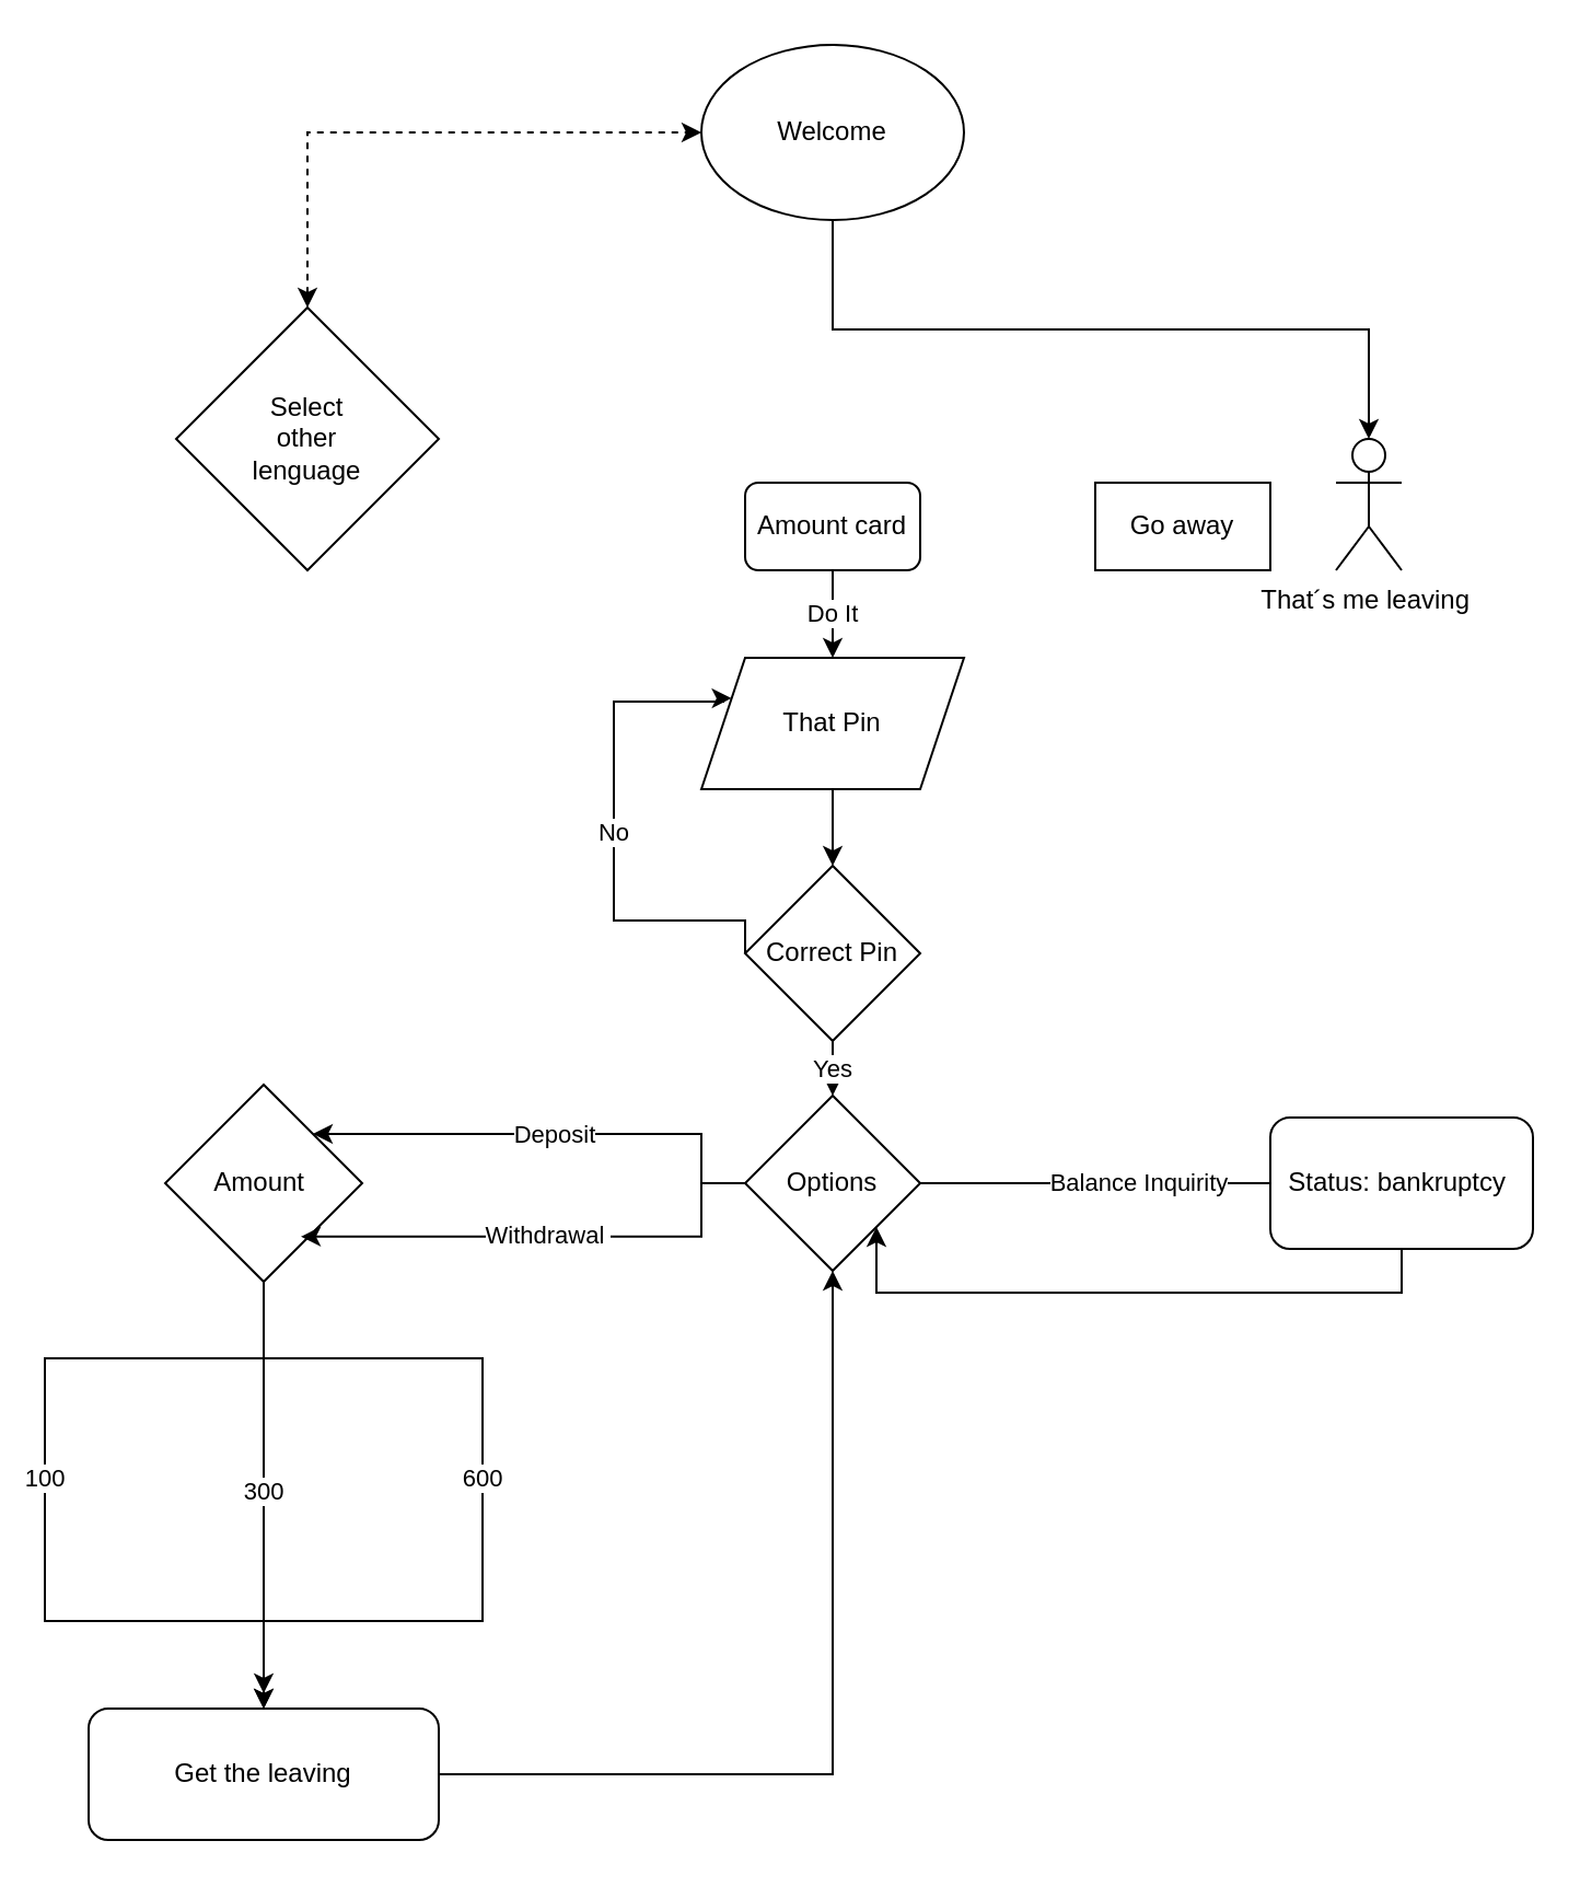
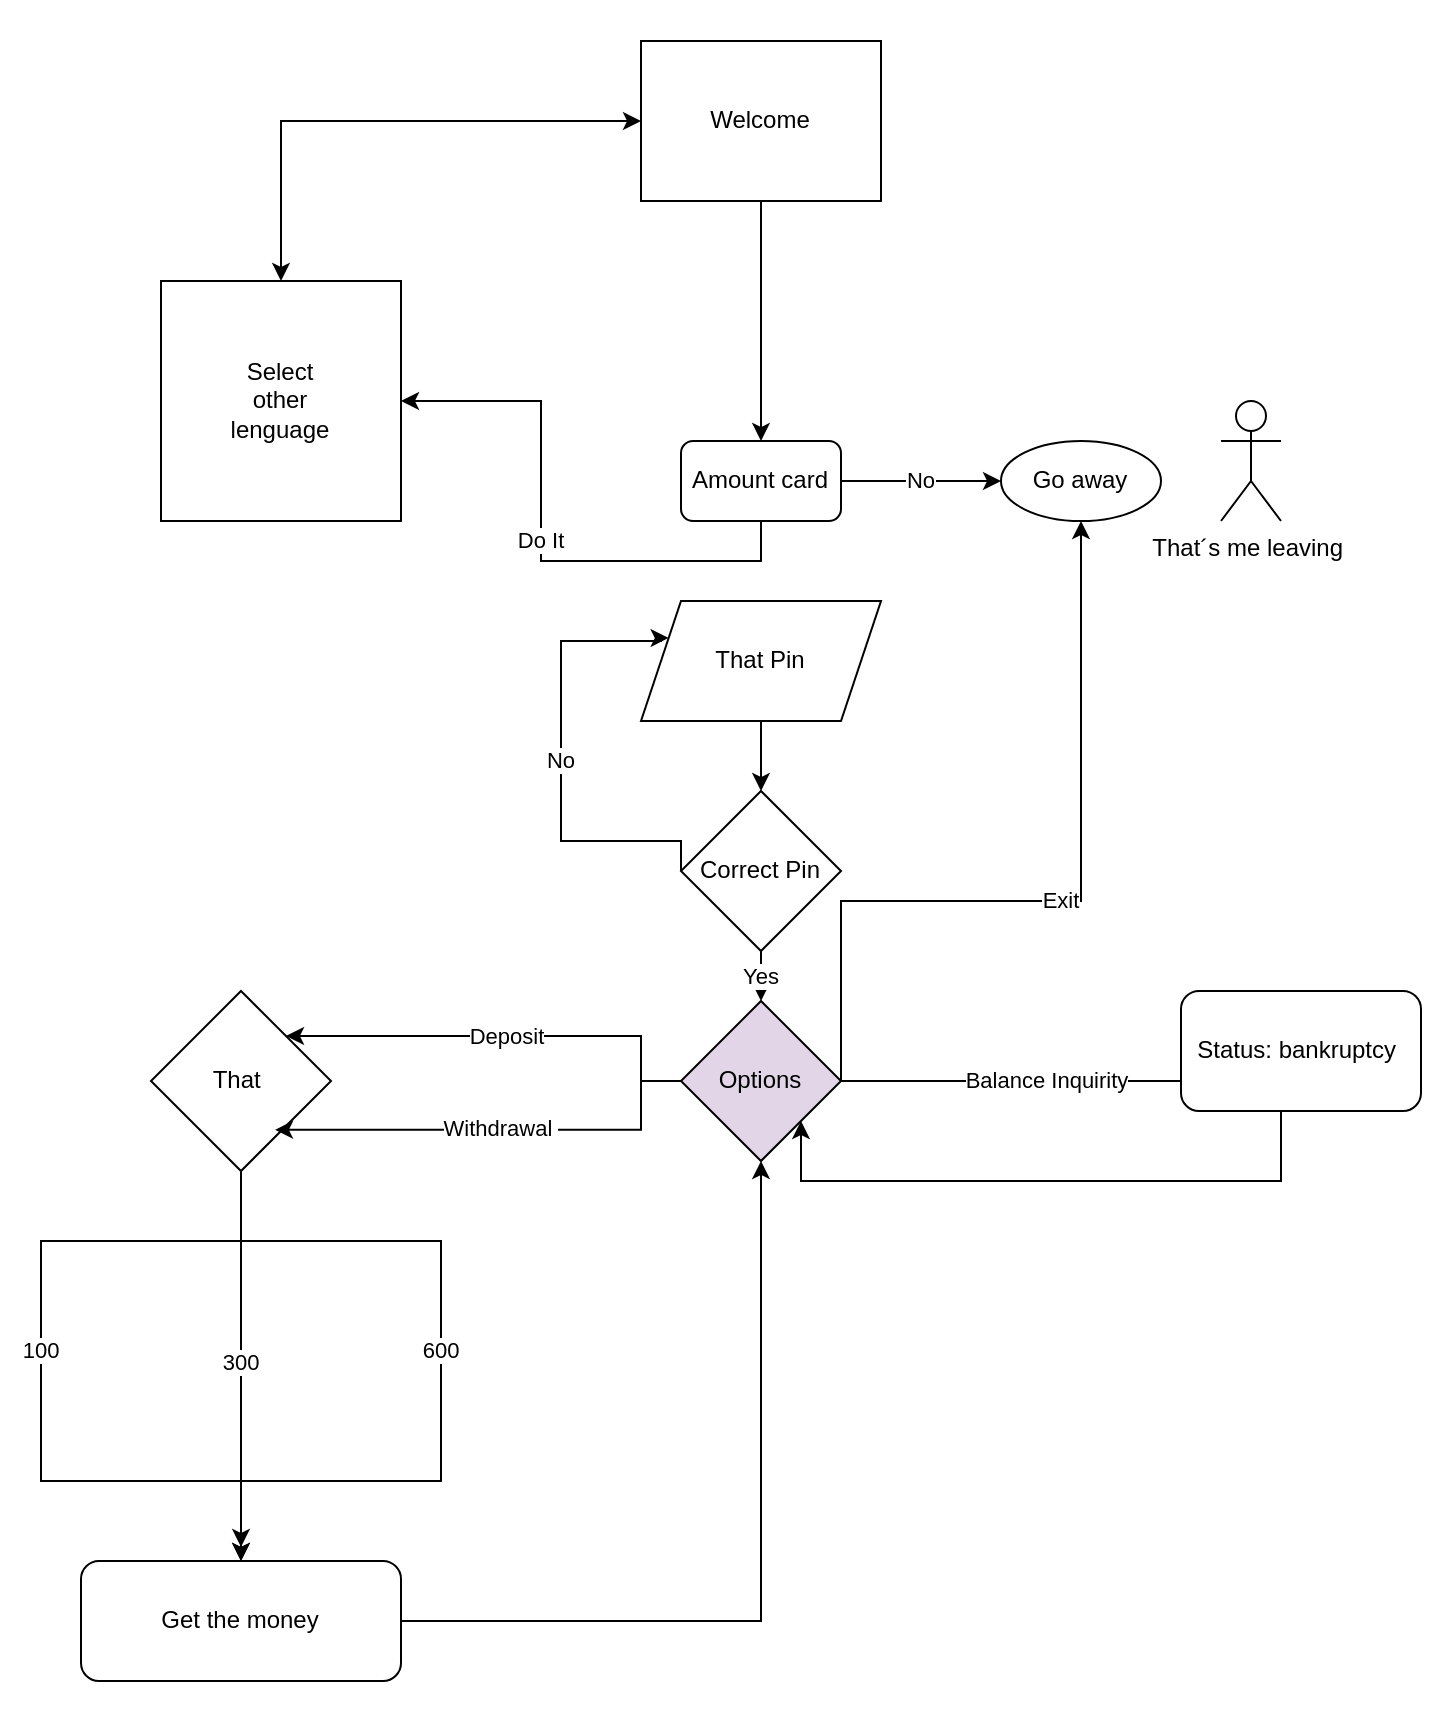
  <mxCell id="0" />
  <mxCell id="1" parent="0" />
- <mxCell id="2" style="edgeStyle=orthogonalEdgeStyle;rounded=0;orthogonalLoop=1;jettySize=auto;html=1;exitX=0.5;exitY=1;exitDx=0;exitDy=0;" edge="1" parent="1" source="3" target="28"><mxGeometry relative="1" as="geometry" /></mxCell>
- <mxCell id="3" value="Welcome" style="ellipse;whiteSpace=wrap;html=1;" vertex="1" parent="1"><mxGeometry x="320" width="120" height="80" as="geometry" y="20" /></mxCell>
- <mxCell id="4" value="Select&lt;div&gt;other&lt;/div&gt;&lt;div&gt;lenguage&lt;/div&gt;" style="rhombus;whiteSpace=wrap;html=1;" vertex="1" parent="1"><mxGeometry x="80" y="140" width="120" height="120" as="geometry" /></mxCell>
- <mxCell id="6" value="Do It" style="edgeStyle=orthogonalEdgeStyle;rounded=0;orthogonalLoop=1;jettySize=auto;html=1;exitX=0.5;exitY=1;exitDx=0;exitDy=0;entryX=0.5;entryY=0;entryDx=0;entryDy=0;" edge="1" parent="1" source="7" target="22"><mxGeometry relative="1" as="geometry" /></mxCell>
+ <mxCell id="2" style="edgeStyle=orthogonalEdgeStyle;rounded=0;orthogonalLoop=1;jettySize=auto;html=1;exitX=0.5;exitY=1;exitDx=0;exitDy=0;entryX=0.5;entryY=0;entryDx=0;entryDy=0;" edge="1" parent="1" source="3" target="7"><mxGeometry relative="1" as="geometry" /></mxCell>
+ <mxCell id="3" value="Welcome" style="whiteSpace=wrap;html=1;rounded=0;" vertex="1" parent="1"><mxGeometry x="320" width="120" height="80" as="geometry" y="20" /></mxCell>
+ <mxCell id="4" value="Select&lt;div&gt;other&lt;/div&gt;&lt;div&gt;lenguage&lt;/div&gt;" style="whiteSpace=wrap;html=1;rounded=0;" vertex="1" parent="1"><mxGeometry x="80" y="140" width="120" height="120" as="geometry" /></mxCell>
+ <mxCell id="5" value="No" style="edgeStyle=orthogonalEdgeStyle;rounded=0;orthogonalLoop=1;jettySize=auto;html=1;exitX=1;exitY=0.5;exitDx=0;exitDy=0;entryX=0;entryY=0.5;entryDx=0;entryDy=0;" edge="1" parent="1" source="7" target="10"><mxGeometry relative="1" as="geometry" /></mxCell>
+ <mxCell id="6" value="Do It" style="edgeStyle=orthogonalEdgeStyle;rounded=0;orthogonalLoop=1;jettySize=auto;html=1;exitX=0.5;exitY=1;exitDx=0;exitDy=0;" edge="1" parent="1" source="7" target="4"><mxGeometry relative="1" as="geometry" /></mxCell>
  <mxCell id="7" value="Amount card" style="rounded=1;whiteSpace=wrap;html=1;" vertex="1" parent="1"><mxGeometry x="340" y="220" width="80" height="40" as="geometry" /></mxCell>
  <mxCell id="8" value="Balance Inquirity" style="edgeStyle=orthogonalEdgeStyle;rounded=0;orthogonalLoop=1;jettySize=auto;html=1;exitX=1;exitY=0.5;exitDx=0;exitDy=0;entryX=0;entryY=0.5;entryDx=0;entryDy=0;" edge="1" parent="1" source="29" target="17"><mxGeometry relative="1" as="geometry"><mxPoint x="200" y="450" as="targetPoint" /><mxPoint x="432.5" y="570" as="sourcePoint" /><Array as="points"><mxPoint x="600" y="540" /></Array></mxGeometry></mxCell>
- <mxCell id="10" value="Go away" style="whiteSpace=wrap;html=1;rounded=0;" vertex="1" parent="1"><mxGeometry x="500" y="220" width="80" height="40" as="geometry" /></mxCell>
+ <mxCell id="9" value="Exit" style="edgeStyle=orthogonalEdgeStyle;rounded=0;orthogonalLoop=1;jettySize=auto;html=1;exitX=1;exitY=0.5;exitDx=0;exitDy=0;entryX=0.5;entryY=1;entryDx=0;entryDy=0;" edge="1" parent="1" source="29" target="10"><mxGeometry relative="1" as="geometry"><mxPoint x="440" y="540" as="sourcePoint" /><Array as="points"><mxPoint x="420" y="450" /><mxPoint x="540" y="450" /></Array></mxGeometry></mxCell>
+ <mxCell id="10" value="Go away" style="ellipse;whiteSpace=wrap;html=1;" vertex="1" parent="1"><mxGeometry x="500" y="220" width="80" height="40" as="geometry" /></mxCell>
  <mxCell id="11" value="100" style="edgeStyle=orthogonalEdgeStyle;rounded=0;orthogonalLoop=1;jettySize=auto;html=1;exitX=0;exitY=1;exitDx=0;exitDy=0;entryX=0.5;entryY=0;entryDx=0;entryDy=0;" edge="1" parent="1" source="15" target="20"><mxGeometry x="0.067" relative="1" as="geometry"><Array as="points"><mxPoint x="120" y="620" /><mxPoint x="20" y="620" /><mxPoint x="20" y="740" /><mxPoint x="120" y="740" /></Array><mxPoint as="offset" /></mxGeometry></mxCell>
  <mxCell id="12" value="300" style="edgeStyle=orthogonalEdgeStyle;rounded=0;orthogonalLoop=1;jettySize=auto;html=1;exitX=0;exitY=1;exitDx=0;exitDy=0;" edge="1" parent="1"><mxGeometry x="0.219" relative="1" as="geometry"><mxPoint x="120" y="773" as="targetPoint" /><mxPoint x="120" y="543" as="sourcePoint" /><mxPoint y="-2" as="offset" /></mxGeometry></mxCell>
  <mxCell id="13" value="600" style="edgeStyle=orthogonalEdgeStyle;rounded=0;orthogonalLoop=1;jettySize=auto;html=1;exitX=0;exitY=1;exitDx=0;exitDy=0;entryX=0.5;entryY=0;entryDx=0;entryDy=0;" edge="1" parent="1" source="15" target="20"><mxGeometry x="0.07" relative="1" as="geometry"><Array as="points"><mxPoint x="120" y="620" /><mxPoint x="220" y="620" /><mxPoint x="220" y="740" /><mxPoint x="120" y="740" /></Array><mxPoint as="offset" /></mxGeometry></mxCell>
  <mxCell id="14" style="edgeStyle=orthogonalEdgeStyle;rounded=0;orthogonalLoop=1;jettySize=auto;html=1;exitX=1;exitY=1;exitDx=0;exitDy=0;" edge="1" parent="1" source="15"><mxGeometry relative="1" as="geometry"><mxPoint x="143" y="563" as="targetPoint" /></mxGeometry></mxCell>
- <mxCell id="15" value="Amount&amp;nbsp;" style="rhombus;whiteSpace=wrap;html=1;" vertex="1" parent="1"><mxGeometry x="75" y="495" width="90" height="90" as="geometry" /></mxCell>
+ <mxCell id="15" value="That&amp;nbsp;" style="rhombus;whiteSpace=wrap;html=1;" vertex="1" parent="1"><mxGeometry x="75" y="495" width="90" height="90" as="geometry" /></mxCell>
  <mxCell id="16" style="edgeStyle=orthogonalEdgeStyle;rounded=0;orthogonalLoop=1;jettySize=auto;html=1;exitX=0.5;exitY=1;exitDx=0;exitDy=0;entryX=1;entryY=1;entryDx=0;entryDy=0;" edge="1" parent="1" source="17" target="29"><mxGeometry relative="1" as="geometry"><mxPoint x="460" y="610" as="targetPoint" /><Array as="points"><mxPoint x="640" y="590" /><mxPoint x="400" y="590" /></Array></mxGeometry></mxCell>
- <mxCell id="17" value="Status: bankruptcy&amp;nbsp;" style="rounded=1;whiteSpace=wrap;html=1;" vertex="1" parent="1"><mxGeometry x="580" y="510" width="120" height="60" as="geometry" /></mxCell>
- <mxCell id="18" value="" style="endArrow=classic;startArrow=classic;html=1;rounded=0;exitX=0.5;exitY=0;exitDx=0;exitDy=0;entryX=0;entryY=0.5;entryDx=0;entryDy=0;dashed=1;" edge="1" parent="1" source="4" target="3"><mxGeometry width="50" height="50" relative="1" as="geometry"><mxPoint x="380" y="230" as="sourcePoint" /><mxPoint x="430" y="180" as="targetPoint" /><Array as="points"><mxPoint x="140" y="60" /></Array></mxGeometry></mxCell>
+ <mxCell id="17" value="Status: bankruptcy&amp;nbsp;" style="rounded=1;whiteSpace=wrap;html=1;" vertex="1" parent="1"><mxGeometry x="590" y="495" width="120" height="60" as="geometry" /></mxCell>
+ <mxCell id="18" value="" style="endArrow=classic;startArrow=classic;html=1;rounded=0;exitX=0.5;exitY=0;exitDx=0;exitDy=0;entryX=0;entryY=0.5;entryDx=0;entryDy=0;" edge="1" parent="1" source="4" target="3"><mxGeometry width="50" height="50" relative="1" as="geometry"><mxPoint x="380" y="230" as="sourcePoint" /><mxPoint x="430" y="180" as="targetPoint" /><Array as="points"><mxPoint x="140" y="60" /></Array></mxGeometry></mxCell>
  <mxCell id="19" style="edgeStyle=orthogonalEdgeStyle;rounded=0;orthogonalLoop=1;jettySize=auto;html=1;exitX=1;exitY=0.5;exitDx=0;exitDy=0;entryX=0.5;entryY=1;entryDx=0;entryDy=0;" edge="1" parent="1" source="20"><mxGeometry relative="1" as="geometry"><mxPoint x="380" y="580" as="targetPoint" /><Array as="points"><mxPoint x="380" y="810" /></Array></mxGeometry></mxCell>
- <mxCell id="20" value="Get the leaving" style="rounded=1;whiteSpace=wrap;html=1;" vertex="1" parent="1"><mxGeometry x="40" y="780" width="160" height="60" as="geometry" /></mxCell>
+ <mxCell id="20" value="Get the money" style="rounded=1;whiteSpace=wrap;html=1;" vertex="1" parent="1"><mxGeometry x="40" y="780" width="160" height="60" as="geometry" /></mxCell>
  <mxCell id="21" style="edgeStyle=orthogonalEdgeStyle;rounded=0;orthogonalLoop=1;jettySize=auto;html=1;exitX=0.5;exitY=1;exitDx=0;exitDy=0;entryX=0.5;entryY=0;entryDx=0;entryDy=0;" edge="1" parent="1" source="22" target="25"><mxGeometry relative="1" as="geometry" /></mxCell>
  <mxCell id="22" value="That Pin" style="shape=parallelogram;perimeter=parallelogramPerimeter;whiteSpace=wrap;html=1;fixedSize=1;" vertex="1" parent="1"><mxGeometry x="320" y="300" width="120" height="60" as="geometry" /></mxCell>
  <mxCell id="23" value="Yes" style="edgeStyle=orthogonalEdgeStyle;rounded=0;orthogonalLoop=1;jettySize=auto;html=1;exitX=0.5;exitY=1;exitDx=0;exitDy=0;entryX=0.5;entryY=0;entryDx=0;entryDy=0;" edge="1" parent="1" source="25"><mxGeometry relative="1" as="geometry"><mxPoint x="380" y="500" as="targetPoint" /></mxGeometry></mxCell>
  <mxCell id="24" value="No" style="edgeStyle=orthogonalEdgeStyle;rounded=0;orthogonalLoop=1;jettySize=auto;html=1;exitX=0;exitY=0.5;exitDx=0;exitDy=0;entryX=0;entryY=0.25;entryDx=0;entryDy=0;" edge="1" parent="1" source="25" target="22"><mxGeometry relative="1" as="geometry"><Array as="points"><mxPoint x="280" y="420" /><mxPoint x="280" y="320" /><mxPoint x="330" y="320" /><mxPoint x="330" y="319" /></Array></mxGeometry></mxCell>
  <mxCell id="25" value="Correct Pin" style="rhombus;whiteSpace=wrap;html=1;" vertex="1" parent="1"><mxGeometry x="340" y="395" width="80" height="80" as="geometry" /></mxCell>
  <mxCell id="26" value="Withdrawal&amp;nbsp;" style="edgeStyle=orthogonalEdgeStyle;rounded=0;orthogonalLoop=1;jettySize=auto;html=1;exitX=0;exitY=0.5;exitDx=0;exitDy=0;entryX=1;entryY=1;entryDx=0;entryDy=0;" edge="1" parent="1" source="29"><mxGeometry relative="1" as="geometry"><mxPoint x="319.955" y="555.566" as="sourcePoint" /><mxPoint x="137" y="564.43" as="targetPoint" /><Array as="points"><mxPoint x="320" y="540" /><mxPoint x="320" y="564" /></Array></mxGeometry></mxCell>
  <mxCell id="27" value="Deposit" style="edgeStyle=orthogonalEdgeStyle;rounded=0;orthogonalLoop=1;jettySize=auto;html=1;exitX=0;exitY=0.5;exitDx=0;exitDy=0;entryX=1;entryY=0;entryDx=0;entryDy=0;" edge="1" parent="1" source="29" target="15"><mxGeometry relative="1" as="geometry"><mxPoint x="327.5" y="510" as="sourcePoint" /><Array as="points"><mxPoint x="320" y="540" /><mxPoint x="320" y="518" /></Array></mxGeometry></mxCell>
  <mxCell id="28" value="That´s me leaving&amp;nbsp;" style="shape=umlActor;verticalLabelPosition=bottom;verticalAlign=top;html=1;outlineConnect=0;" vertex="1" parent="1"><mxGeometry x="610" y="200" width="30" height="60" as="geometry" /></mxCell>
- <mxCell id="29" value="Options" style="rhombus;whiteSpace=wrap;html=1;" vertex="1" parent="1"><mxGeometry x="340" y="500" width="80" height="80" as="geometry" /></mxCell>
+ <mxCell id="29" value="Options" style="rhombus;whiteSpace=wrap;html=1;fillColor=#e1d5e7;" vertex="1" parent="1"><mxGeometry x="340" y="500" width="80" height="80" as="geometry" /></mxCell>
